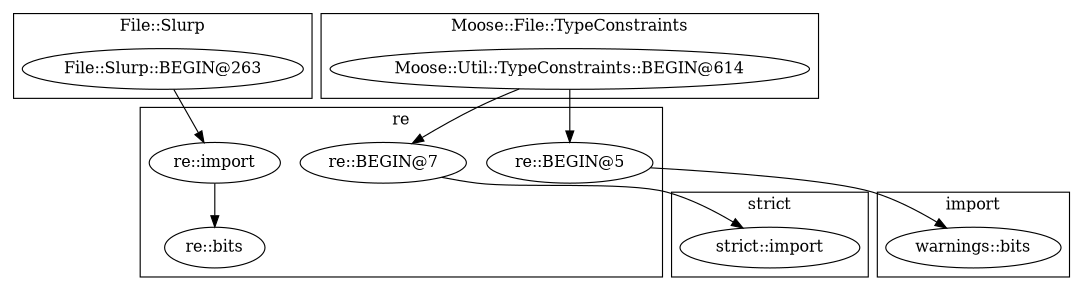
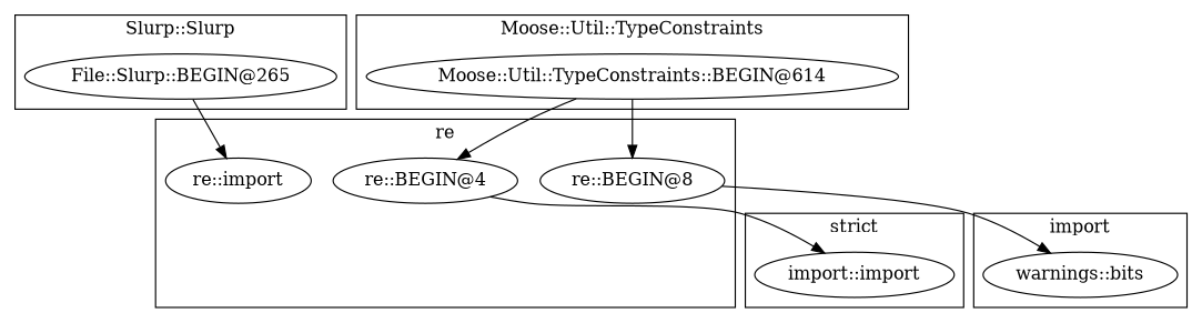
  digraph {
-   "File::Slurp::BEGIN@263"
-   "re::BEGIN@4" [label="re::BEGIN@7"]
+   "File::Slurp::BEGIN@263" [label="File::Slurp::BEGIN@265"]
+   "re::BEGIN@4"
    "re::import"
-   "re::BEGIN@5"
-   "re::bits"
+   "re::BEGIN@5" [label="re::BEGIN@8"]
    n6 [label="warnings::bits"]
    "Moose::Util::TypeConstraints::BEGIN@614"
-   "strict::import"
+   "strict::import" [label="import::import"]
    subgraph cluster_1 {
-     label="File::Slurp"
+     label="Slurp::Slurp"
      "File::Slurp::BEGIN@263"
    }
    subgraph cluster_2 {
      label=re
      "re::BEGIN@4"
      "re::import"
      "re::BEGIN@5"
-     "re::bits"
    }
    subgraph cluster_3 {
      label=import
      n6
    }
    subgraph cluster_4 {
-     label="Moose::File::TypeConstraints"
+     label="Moose::Util::TypeConstraints"
      "Moose::Util::TypeConstraints::BEGIN@614"
    }
    subgraph cluster_5 {
      label="strict"
      "strict::import"
    }
    "File::Slurp::BEGIN@263" -> "re::import"
    "re::BEGIN@4" -> "strict::import"
-   "re::import" -> "re::bits"
    "re::BEGIN@5" -> n6
    "Moose::Util::TypeConstraints::BEGIN@614" -> "re::BEGIN@4"
    "Moose::Util::TypeConstraints::BEGIN@614" -> "re::BEGIN@5"
  }
